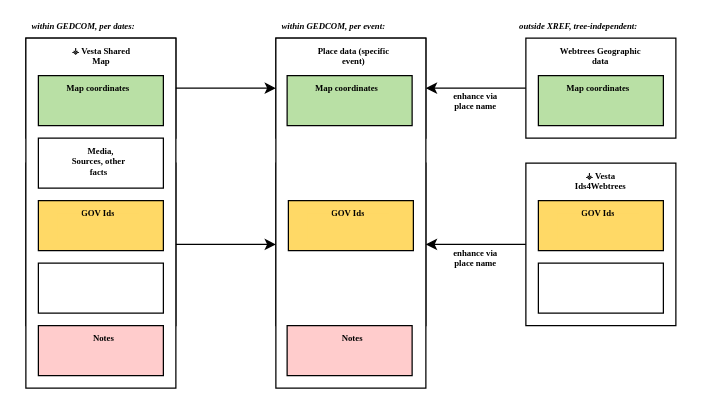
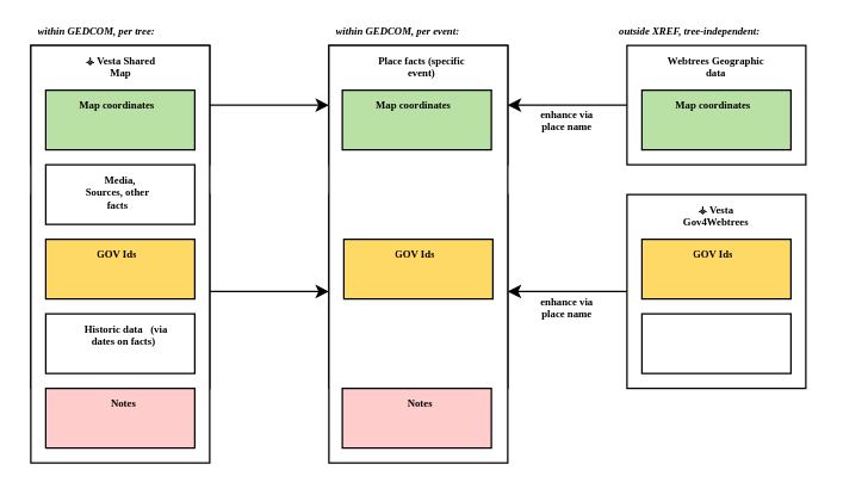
  <mxCell id="0" />
  <mxCell id="1" parent="0" />
  <mxCell id="2" value="" style="rounded=0;whiteSpace=wrap;html=1;" parent="1" vertex="1"><mxGeometry x="220" y="30" width="120" height="80" as="geometry" /></mxCell>
  <mxCell id="3" value="" style="rounded=0;whiteSpace=wrap;html=1;" parent="1" vertex="1"><mxGeometry x="220" y="130" width="120" height="130" as="geometry" /></mxCell>
  <mxCell id="4" value="" style="rounded=0;whiteSpace=wrap;html=1;" parent="1" vertex="1"><mxGeometry x="20" y="130" width="120" height="130" as="geometry" /></mxCell>
  <mxCell id="5" value="" style="rounded=0;whiteSpace=wrap;html=1;" parent="1" vertex="1"><mxGeometry x="20" y="30" width="120" height="80" as="geometry" /></mxCell>
  <mxCell id="6" value="" style="rounded=0;whiteSpace=wrap;html=1;" parent="1" vertex="1"><mxGeometry x="220" y="30" width="120" height="280" as="geometry" /></mxCell>
  <mxCell id="7" value="" style="rounded=0;whiteSpace=wrap;html=1;fillColor=#B9E0A5;" parent="1" vertex="1"><mxGeometry x="229" y="60" width="100" height="40" as="geometry" /></mxCell>
  <mxCell id="8" style="edgeStyle=orthogonalEdgeStyle;rounded=0;orthogonalLoop=1;jettySize=auto;html=1;exitX=0;exitY=0.5;exitDx=0;exitDy=0;entryX=1;entryY=0.5;entryDx=0;entryDy=0;" parent="1" source="9" target="2" edge="1"><mxGeometry relative="1" as="geometry" /></mxCell>
  <mxCell id="9" value="" style="rounded=0;whiteSpace=wrap;html=1;" parent="1" vertex="1"><mxGeometry x="420" y="30" width="120" height="80" as="geometry" /></mxCell>
  <mxCell id="10" value="&lt;p style=&quot;font-size: 7px&quot; align=&quot;center&quot;&gt;&lt;font style=&quot;font-size: 7px&quot; face=&quot;Georgia&quot;&gt;&lt;b&gt;&lt;font style=&quot;font-size: 7px&quot;&gt;Webtrees Geographic data&lt;/font&gt;&lt;/b&gt;&lt;/font&gt;&lt;/p&gt;" style="text;html=1;strokeColor=none;fillColor=none;spacing=5;spacingTop=-20;whiteSpace=wrap;overflow=hidden;rounded=0;align=center;" parent="1" vertex="1"><mxGeometry x="440" y="40" width="80" height="30" as="geometry" /></mxCell>
  <mxCell id="11" style="edgeStyle=orthogonalEdgeStyle;rounded=0;orthogonalLoop=1;jettySize=auto;html=1;exitX=0;exitY=0.5;exitDx=0;exitDy=0;entryX=1;entryY=0.5;entryDx=0;entryDy=0;" parent="1" source="12" target="3" edge="1"><mxGeometry relative="1" as="geometry" /></mxCell>
  <mxCell id="12" value="" style="rounded=0;whiteSpace=wrap;html=1;" parent="1" vertex="1"><mxGeometry x="420" y="130" width="120" height="130" as="geometry" /></mxCell>
- <mxCell id="13" value="&lt;p style=&quot;font-size: 7px&quot; align=&quot;center&quot;&gt;&lt;font style=&quot;font-size: 7px&quot; face=&quot;Georgia&quot;&gt;&lt;b&gt;&lt;font style=&quot;font-size: 7px&quot;&gt;&lt;font style=&quot;font-size: 7px&quot;&gt;⚶ Vesta &lt;/font&gt;&lt;/font&gt;Ids4Webtrees&lt;/b&gt;&lt;/font&gt;&lt;/p&gt;" style="text;html=1;strokeColor=none;fillColor=none;spacing=5;spacingTop=-20;whiteSpace=wrap;overflow=hidden;rounded=0;align=center;" parent="1" vertex="1"><mxGeometry x="445" y="140" width="70" height="30" as="geometry" /></mxCell>
- <mxCell id="14" value="&lt;p style=&quot;font-size: 7px&quot; align=&quot;center&quot;&gt;&lt;font style=&quot;font-size: 7px&quot; face=&quot;Georgia&quot;&gt;&lt;b&gt;&lt;font style=&quot;font-size: 7px&quot;&gt;Place data (specific event)&lt;br&gt;&lt;/font&gt;&lt;/b&gt;&lt;/font&gt;&lt;/p&gt;" style="text;html=1;strokeColor=none;fillColor=none;spacing=5;spacingTop=-20;whiteSpace=wrap;overflow=hidden;rounded=0;align=center;" parent="1" vertex="1"><mxGeometry x="245" y="40" width="75" height="30" as="geometry" /></mxCell>
+ <mxCell id="13" value="&lt;p style=&quot;font-size: 7px&quot; align=&quot;center&quot;&gt;&lt;font style=&quot;font-size: 7px&quot; face=&quot;Georgia&quot;&gt;&lt;b&gt;&lt;font style=&quot;font-size: 7px&quot;&gt;&lt;font style=&quot;font-size: 7px&quot;&gt;⚶ Vesta &lt;/font&gt;&lt;/font&gt;Gov4Webtrees&lt;/b&gt;&lt;/font&gt;&lt;/p&gt;" style="text;html=1;strokeColor=none;fillColor=none;spacing=5;spacingTop=-20;whiteSpace=wrap;overflow=hidden;rounded=0;align=center;" parent="1" vertex="1"><mxGeometry x="445" y="140" width="70" height="30" as="geometry" /></mxCell>
+ <mxCell id="14" value="&lt;p style=&quot;font-size: 7px&quot; align=&quot;center&quot;&gt;&lt;font style=&quot;font-size: 7px&quot; face=&quot;Georgia&quot;&gt;&lt;b&gt;&lt;font style=&quot;font-size: 7px&quot;&gt;Place facts (specific event)&lt;br&gt;&lt;/font&gt;&lt;/b&gt;&lt;/font&gt;&lt;/p&gt;" style="text;html=1;strokeColor=none;fillColor=none;spacing=5;spacingTop=-20;whiteSpace=wrap;overflow=hidden;rounded=0;align=center;" parent="1" vertex="1"><mxGeometry x="245" y="40" width="75" height="30" as="geometry" /></mxCell>
  <mxCell id="15" value="" style="rounded=0;whiteSpace=wrap;html=1;" parent="1" vertex="1"><mxGeometry x="20" y="30" width="120" height="280" as="geometry" /></mxCell>
  <mxCell id="16" value="&lt;p style=&quot;font-size: 7px&quot; align=&quot;center&quot;&gt;&lt;font style=&quot;font-size: 7px&quot; face=&quot;Georgia&quot;&gt;&lt;b&gt;&lt;font style=&quot;font-size: 7px&quot;&gt;&lt;font style=&quot;font-size: 7px&quot;&gt;⚶ Vesta &lt;/font&gt;&lt;/font&gt;Shared Map                    &lt;/b&gt;&lt;/font&gt;&lt;/p&gt;" style="text;html=1;strokeColor=none;fillColor=none;spacing=5;spacingTop=-20;whiteSpace=wrap;overflow=hidden;rounded=0;align=center;" parent="1" vertex="1"><mxGeometry x="51.25" y="40" width="58.75" height="30" as="geometry" /></mxCell>
  <mxCell id="17" value="&lt;p style=&quot;font-size: 7px&quot; align=&quot;center&quot;&gt;&lt;font style=&quot;font-size: 7px&quot; face=&quot;Georgia&quot;&gt;&lt;b&gt;Map coordinates&lt;br&gt;&lt;/b&gt;&lt;/font&gt;&lt;/p&gt;" style="text;html=1;strokeColor=none;fillColor=none;spacing=5;spacingTop=-20;whiteSpace=wrap;overflow=hidden;rounded=0;align=center;" parent="1" vertex="1"><mxGeometry x="244" y="70" width="66" height="30" as="geometry" /></mxCell>
  <mxCell id="18" value="" style="rounded=0;whiteSpace=wrap;html=1;fillColor=#B9E0A5;" parent="1" vertex="1"><mxGeometry x="430" y="60" width="100" height="40" as="geometry" /></mxCell>
  <mxCell id="19" value="&lt;p style=&quot;font-size: 7px&quot; align=&quot;center&quot;&gt;&lt;font style=&quot;font-size: 7px&quot; face=&quot;Georgia&quot;&gt;&lt;b&gt;Map coordinates&lt;br&gt;&lt;/b&gt;&lt;/font&gt;&lt;/p&gt;" style="text;html=1;strokeColor=none;fillColor=none;spacing=5;spacingTop=-20;whiteSpace=wrap;overflow=hidden;rounded=0;align=center;" parent="1" vertex="1"><mxGeometry x="445" y="70" width="66" height="30" as="geometry" /></mxCell>
  <mxCell id="20" value="" style="rounded=0;whiteSpace=wrap;html=1;fillColor=#B9E0A5;" parent="1" vertex="1"><mxGeometry x="30" y="60" width="100" height="40" as="geometry" /></mxCell>
  <mxCell id="21" value="&lt;p style=&quot;font-size: 7px&quot; align=&quot;center&quot;&gt;&lt;font style=&quot;font-size: 7px&quot; face=&quot;Georgia&quot;&gt;&lt;b&gt;Map coordinates&lt;br&gt;&lt;/b&gt;&lt;/font&gt;&lt;/p&gt;" style="text;html=1;strokeColor=none;fillColor=none;spacing=5;spacingTop=-20;whiteSpace=wrap;overflow=hidden;rounded=0;align=center;" parent="1" vertex="1"><mxGeometry x="45" y="70" width="66" height="30" as="geometry" /></mxCell>
  <mxCell id="22" value="" style="rounded=0;whiteSpace=wrap;html=1;fillColor=#FFD966;" parent="1" vertex="1"><mxGeometry x="430" y="160" width="100" height="40" as="geometry" /></mxCell>
  <mxCell id="23" value="&lt;p style=&quot;font-size: 7px&quot; align=&quot;center&quot;&gt;&lt;font style=&quot;font-size: 7px&quot; face=&quot;Georgia&quot;&gt;&lt;b&gt;GOV Ids&lt;br&gt;&lt;/b&gt;&lt;/font&gt;&lt;/p&gt;" style="text;html=1;strokeColor=none;spacing=5;spacingTop=-20;whiteSpace=wrap;overflow=hidden;rounded=0;align=center;fillColor=#FFD966;" parent="1" vertex="1"><mxGeometry x="445" y="170" width="66" height="20" as="geometry" /></mxCell>
  <mxCell id="24" value="" style="rounded=0;whiteSpace=wrap;html=1;fillColor=#FFD966;" parent="1" vertex="1"><mxGeometry x="230" y="160" width="100" height="40" as="geometry" /></mxCell>
  <mxCell id="25" value="&lt;p style=&quot;font-size: 7px&quot; align=&quot;center&quot;&gt;&lt;font style=&quot;font-size: 7px&quot; face=&quot;Georgia&quot;&gt;&lt;b&gt;GOV Ids&lt;br&gt;&lt;/b&gt;&lt;/font&gt;&lt;/p&gt;" style="text;html=1;strokeColor=none;spacing=5;spacingTop=-20;whiteSpace=wrap;overflow=hidden;rounded=0;align=center;fillColor=#FFD966;" parent="1" vertex="1"><mxGeometry x="245" y="170" width="66" height="20" as="geometry" /></mxCell>
  <mxCell id="26" value="" style="rounded=0;whiteSpace=wrap;html=1;fillColor=#FFD966;" parent="1" vertex="1"><mxGeometry x="30" y="160" width="100" height="40" as="geometry" /></mxCell>
  <mxCell id="27" value="&lt;p style=&quot;font-size: 7px&quot; align=&quot;center&quot;&gt;&lt;font style=&quot;font-size: 7px&quot; face=&quot;Georgia&quot;&gt;&lt;b&gt;GOV Ids&lt;br&gt;&lt;/b&gt;&lt;/font&gt;&lt;/p&gt;" style="text;html=1;strokeColor=none;spacing=5;spacingTop=-20;whiteSpace=wrap;overflow=hidden;rounded=0;align=center;fillColor=#FFD966;" parent="1" vertex="1"><mxGeometry x="45" y="170" width="66" height="20" as="geometry" /></mxCell>
  <mxCell id="28" value="" style="rounded=0;whiteSpace=wrap;html=1;fillColor=#FFFFFF;" parent="1" vertex="1"><mxGeometry x="430" y="210" width="100" height="40" as="geometry" /></mxCell>
  <mxCell id="29" value="" style="rounded=0;whiteSpace=wrap;html=1;fillColor=#FFFFFF;" parent="1" vertex="1"><mxGeometry x="30" y="210" width="100" height="40" as="geometry" /></mxCell>
+ <mxCell id="30" value="&lt;p style=&quot;font-size: 7px&quot; align=&quot;center&quot;&gt;&lt;font style=&quot;font-size: 7px&quot; face=&quot;Georgia&quot;&gt;&lt;b&gt;&amp;nbsp; Historic data &amp;nbsp; (via dates on facts)&lt;br&gt;&lt;/b&gt;&lt;/font&gt;&lt;/p&gt;" style="text;html=1;strokeColor=none;spacing=5;spacingTop=-20;whiteSpace=wrap;overflow=hidden;rounded=0;align=center;" parent="1" vertex="1"><mxGeometry x="45" y="220" width="75" height="30" as="geometry" /></mxCell>
  <mxCell id="31" value="" style="rounded=0;whiteSpace=wrap;html=1;fillColor=#FFCCCC;" parent="1" vertex="1"><mxGeometry x="229" y="260" width="100" height="40" as="geometry" /></mxCell>
  <mxCell id="32" value="&lt;p style=&quot;font-size: 7px&quot; align=&quot;center&quot;&gt;&lt;font style=&quot;font-size: 7px&quot; face=&quot;Georgia&quot;&gt;&lt;b&gt;Notes&lt;br&gt;&lt;/b&gt;&lt;/font&gt;&lt;/p&gt;" style="text;html=1;strokeColor=none;spacing=5;spacingTop=-20;whiteSpace=wrap;overflow=hidden;rounded=0;align=center;" parent="1" vertex="1"><mxGeometry x="244" y="270" width="75" height="30" as="geometry" /></mxCell>
  <mxCell id="33" value="" style="rounded=0;whiteSpace=wrap;html=1;fillColor=#FFCCCC;" parent="1" vertex="1"><mxGeometry x="30" y="260" width="100" height="40" as="geometry" /></mxCell>
  <mxCell id="34" value="&lt;p style=&quot;font-size: 7px&quot; align=&quot;center&quot;&gt;&lt;font style=&quot;font-size: 7px&quot; face=&quot;Georgia&quot;&gt;&lt;b&gt;Notes&lt;br&gt;&lt;/b&gt;&lt;/font&gt;&lt;/p&gt;" style="text;html=1;strokeColor=none;spacing=5;spacingTop=-20;whiteSpace=wrap;overflow=hidden;rounded=0;align=center;" parent="1" vertex="1"><mxGeometry x="45" y="270" width="75" height="30" as="geometry" /></mxCell>
  <mxCell id="35" value="" style="rounded=0;whiteSpace=wrap;html=1;fillColor=#FFFFFF;" parent="1" vertex="1"><mxGeometry x="30" y="110" width="100" height="40" as="geometry" /></mxCell>
  <mxCell id="36" value="&lt;p style=&quot;font-size: 7px&quot; align=&quot;center&quot;&gt;&lt;font style=&quot;font-size: 7px&quot; face=&quot;Georgia&quot;&gt;&lt;b&gt;&amp;nbsp; Media, Sources, other facts&lt;br&gt;&lt;/b&gt;&lt;/font&gt;&lt;/p&gt;" style="text;html=1;strokeColor=none;spacing=5;spacingTop=-20;whiteSpace=wrap;overflow=hidden;rounded=0;align=center;" parent="1" vertex="1"><mxGeometry x="50.5" y="120" width="55" height="30" as="geometry" /></mxCell>
  <mxCell id="37" style="edgeStyle=orthogonalEdgeStyle;rounded=0;orthogonalLoop=1;jettySize=auto;html=1;exitX=1;exitY=0.5;exitDx=0;exitDy=0;entryX=0;entryY=0.5;entryDx=0;entryDy=0;" parent="1" source="5" target="2" edge="1"><mxGeometry relative="1" as="geometry" /></mxCell>
  <mxCell id="38" style="edgeStyle=orthogonalEdgeStyle;rounded=0;orthogonalLoop=1;jettySize=auto;html=1;exitX=1;exitY=0.5;exitDx=0;exitDy=0;entryX=0;entryY=0.5;entryDx=0;entryDy=0;" parent="1" source="4" target="3" edge="1"><mxGeometry relative="1" as="geometry" /></mxCell>
  <mxCell id="39" value="&lt;p style=&quot;font-size: 7px&quot; align=&quot;center&quot;&gt;&lt;font style=&quot;font-size: 7px&quot; face=&quot;Georgia&quot;&gt;&lt;b&gt;&lt;font style=&quot;font-size: 7px&quot;&gt;&lt;font style=&quot;font-size: 7px&quot;&gt;enhance via place name&lt;/font&gt;&lt;/font&gt;&lt;/b&gt;&lt;/font&gt;&lt;/p&gt;" style="text;html=1;strokeColor=none;fillColor=none;spacing=5;spacingTop=-20;whiteSpace=wrap;overflow=hidden;rounded=0;align=center;" parent="1" vertex="1"><mxGeometry x="355" y="76" width="50" height="30" as="geometry" /></mxCell>
- <mxCell id="40" value="&lt;p style=&quot;font-size: 7px&quot; align=&quot;left&quot;&gt;&lt;b&gt;&lt;i&gt;&lt;font style=&quot;font-size: 7px&quot; face=&quot;Georgia&quot;&gt;&lt;font style=&quot;font-size: 7px&quot;&gt;&lt;font style=&quot;font-size: 7px&quot;&gt;within GEDCOM, per dates:&lt;/font&gt;&lt;/font&gt;&lt;/font&gt;&lt;/i&gt;&lt;/b&gt;&lt;/p&gt;" style="text;html=1;strokeColor=none;fillColor=none;spacing=5;spacingTop=-20;whiteSpace=wrap;overflow=hidden;rounded=0;align=left;" parent="1" vertex="1"><mxGeometry x="20" y="20" width="120" height="10" as="geometry" /></mxCell>
+ <mxCell id="40" value="&lt;p style=&quot;font-size: 7px&quot; align=&quot;left&quot;&gt;&lt;b&gt;&lt;i&gt;&lt;font style=&quot;font-size: 7px&quot; face=&quot;Georgia&quot;&gt;&lt;font style=&quot;font-size: 7px&quot;&gt;&lt;font style=&quot;font-size: 7px&quot;&gt;within GEDCOM, per tree:&lt;/font&gt;&lt;/font&gt;&lt;/font&gt;&lt;/i&gt;&lt;/b&gt;&lt;/p&gt;" style="text;html=1;strokeColor=none;fillColor=none;spacing=5;spacingTop=-20;whiteSpace=wrap;overflow=hidden;rounded=0;align=left;" parent="1" vertex="1"><mxGeometry x="20" y="20" width="120" height="10" as="geometry" /></mxCell>
  <mxCell id="41" value="&lt;p style=&quot;font-size: 7px&quot; align=&quot;left&quot;&gt;&lt;i&gt;&lt;font style=&quot;font-size: 7px&quot; face=&quot;Georgia&quot;&gt;&lt;b&gt;&lt;font style=&quot;font-size: 7px&quot;&gt;&lt;font style=&quot;font-size: 7px&quot;&gt;within GEDCOM, per event:&lt;/font&gt;&lt;/font&gt;&lt;/b&gt;&lt;/font&gt;&lt;/i&gt;&lt;/p&gt;" style="text;html=1;strokeColor=none;fillColor=none;spacing=5;spacingTop=-20;whiteSpace=wrap;overflow=hidden;rounded=0;align=left;" parent="1" vertex="1"><mxGeometry x="220" y="20" width="120" height="10" as="geometry" /></mxCell>
  <mxCell id="42" value="&lt;p style=&quot;font-size: 7px&quot; align=&quot;left&quot;&gt;&lt;i&gt;&lt;font style=&quot;font-size: 7px&quot; face=&quot;Georgia&quot;&gt;&lt;b&gt;&lt;font style=&quot;font-size: 7px&quot;&gt;&lt;font style=&quot;font-size: 7px&quot;&gt;outside XREF, tree-independent:&lt;/font&gt;&lt;/font&gt;&lt;/b&gt;&lt;/font&gt;&lt;/i&gt;&lt;/p&gt;" style="text;html=1;strokeColor=none;fillColor=none;spacing=5;spacingTop=-20;whiteSpace=wrap;overflow=hidden;rounded=0;align=left;" parent="1" vertex="1"><mxGeometry x="410" y="20" width="150" height="10" as="geometry" /></mxCell>
  <mxCell id="43" value="&lt;p style=&quot;font-size: 7px&quot; align=&quot;center&quot;&gt;&lt;font style=&quot;font-size: 7px&quot; face=&quot;Georgia&quot;&gt;&lt;b&gt;&lt;font style=&quot;font-size: 7px&quot;&gt;&lt;font style=&quot;font-size: 7px&quot;&gt;enhance via place name&lt;/font&gt;&lt;/font&gt;&lt;/b&gt;&lt;/font&gt;&lt;/p&gt;" style="text;html=1;strokeColor=none;fillColor=none;spacing=5;spacingTop=-20;whiteSpace=wrap;overflow=hidden;rounded=0;align=center;" parent="1" vertex="1"><mxGeometry x="355" y="202" width="50" height="24" as="geometry" /></mxCell>
